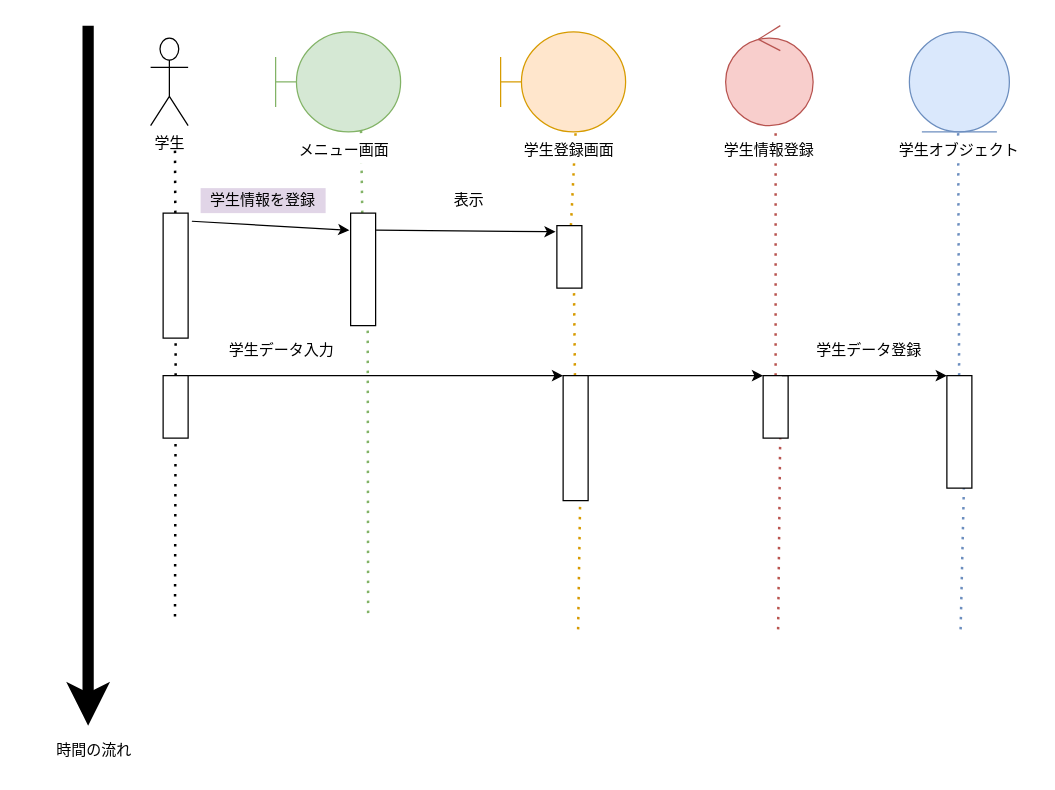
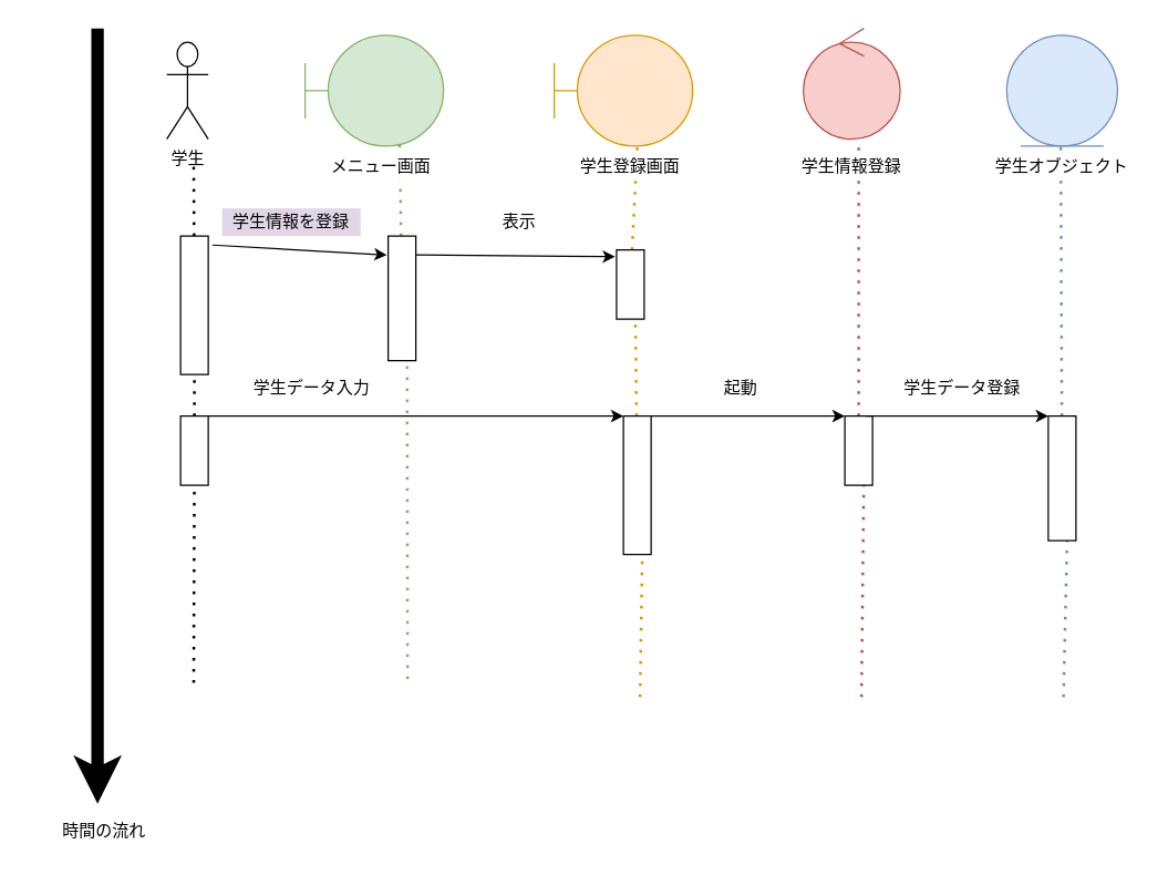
  <mxCell id="0" />
  <mxCell id="1" parent="0" />
  <mxCell id="2" value="学生" style="shape=umlActor;verticalLabelPosition=bottom;verticalAlign=top;html=1;" vertex="1" parent="1"><mxGeometry x="120" y="30" width="30" height="70" as="geometry" /></mxCell>
  <mxCell id="3" value="" style="endArrow=none;dashed=1;html=1;dashPattern=1 3;strokeWidth=2;rounded=0;" edge="1" parent="1" source="5"><mxGeometry width="50" height="50" relative="1" as="geometry"><mxPoint x="139.5" y="492.667" as="sourcePoint" /><mxPoint x="139.5" y="120" as="targetPoint" /></mxGeometry></mxCell>
  <mxCell id="4" value="" style="endArrow=none;dashed=1;html=1;dashPattern=1 3;strokeWidth=2;rounded=0;" edge="1" parent="1" source="15" target="5"><mxGeometry width="50" height="50" relative="1" as="geometry"><mxPoint x="139.5" y="492.667" as="sourcePoint" /><mxPoint x="139.5" y="120" as="targetPoint" /></mxGeometry></mxCell>
  <mxCell id="5" value="" style="rounded=0;whiteSpace=wrap;html=1;" parent="1" vertex="1"><mxGeometry x="130" y="170" width="20" height="100" as="geometry" /></mxCell>
  <mxCell id="6" value="" style="shape=umlBoundary;whiteSpace=wrap;html=1;fillColor=#d5e8d4;strokeColor=#82b366;" vertex="1" parent="1"><mxGeometry x="220" y="25" width="100" height="80" as="geometry" /></mxCell>
  <mxCell id="7" value="" style="shape=umlBoundary;whiteSpace=wrap;html=1;fillColor=#ffe6cc;strokeColor=#d79b00;" vertex="1" parent="1"><mxGeometry x="400" y="25" width="100" height="80" as="geometry" /></mxCell>
  <mxCell id="8" value="" style="ellipse;shape=umlControl;whiteSpace=wrap;html=1;fillColor=#f8cecc;strokeColor=#b85450;" vertex="1" parent="1"><mxGeometry x="580" y="20" width="70" height="80" as="geometry" /></mxCell>
  <mxCell id="9" value="" style="ellipse;shape=umlEntity;whiteSpace=wrap;html=1;fillColor=#dae8fc;strokeColor=#6c8ebf;" vertex="1" parent="1"><mxGeometry x="727" y="25" width="80" height="80" as="geometry" /></mxCell>
  <mxCell id="10" value="" style="endArrow=none;dashed=1;html=1;dashPattern=1 3;strokeWidth=2;rounded=0;entryX=0.683;entryY=0.967;entryDx=0;entryDy=0;entryPerimeter=0;fillColor=#d5e8d4;strokeColor=#82b366;" edge="1" parent="1" source="17" target="6"><mxGeometry width="50" height="50" relative="1" as="geometry"><mxPoint x="290" y="500" as="sourcePoint" /><mxPoint x="240.5" y="230" as="targetPoint" /></mxGeometry></mxCell>
  <mxCell id="11" value="" style="endArrow=none;dashed=1;html=1;dashPattern=1 3;strokeWidth=2;rounded=0;entryX=0.683;entryY=0.967;entryDx=0;entryDy=0;entryPerimeter=0;fillColor=#ffe6cc;strokeColor=#d79b00;" edge="1" parent="1" source="25"><mxGeometry width="50" height="50" relative="1" as="geometry"><mxPoint x="462" y="503" as="sourcePoint" /><mxPoint x="460" y="105" as="targetPoint" /></mxGeometry></mxCell>
  <mxCell id="12" value="" style="endArrow=none;dashed=1;html=1;dashPattern=1 3;strokeWidth=2;rounded=0;entryX=0.683;entryY=0.967;entryDx=0;entryDy=0;entryPerimeter=0;fillColor=#f8cecc;strokeColor=#b85450;" edge="1" parent="1" source="33"><mxGeometry width="50" height="50" relative="1" as="geometry"><mxPoint x="622" y="503" as="sourcePoint" /><mxPoint x="620" y="105" as="targetPoint" /></mxGeometry></mxCell>
  <mxCell id="13" value="" style="endArrow=none;dashed=1;html=1;dashPattern=1 3;strokeWidth=2;rounded=0;entryX=0.683;entryY=0.967;entryDx=0;entryDy=0;entryPerimeter=0;fillColor=#dae8fc;strokeColor=#6c8ebf;" edge="1" parent="1" source="35"><mxGeometry width="50" height="50" relative="1" as="geometry"><mxPoint x="768" y="503" as="sourcePoint" /><mxPoint x="766" y="105" as="targetPoint" /></mxGeometry></mxCell>
  <mxCell id="14" value="" style="endArrow=none;dashed=1;html=1;dashPattern=1 3;strokeWidth=2;rounded=0;" edge="1" parent="1" target="15"><mxGeometry width="50" height="50" relative="1" as="geometry"><mxPoint x="139.5" y="492.667" as="sourcePoint" /><mxPoint x="140" y="350" as="targetPoint" /></mxGeometry></mxCell>
  <mxCell id="15" value="" style="rounded=0;whiteSpace=wrap;html=1;" vertex="1" parent="1"><mxGeometry x="130" y="300" width="20" height="50" as="geometry" /></mxCell>
  <mxCell id="16" value="" style="endArrow=none;dashed=1;html=1;dashPattern=1 3;strokeWidth=2;rounded=0;entryX=0.683;entryY=0.967;entryDx=0;entryDy=0;entryPerimeter=0;fillColor=#d5e8d4;strokeColor=#82b366;" edge="1" parent="1" target="17"><mxGeometry width="50" height="50" relative="1" as="geometry"><mxPoint x="294" y="490" as="sourcePoint" /><mxPoint x="288" y="102" as="targetPoint" /></mxGeometry></mxCell>
  <mxCell id="17" value="" style="rounded=0;whiteSpace=wrap;html=1;" vertex="1" parent="1"><mxGeometry x="280" y="170" width="20" height="90" as="geometry" /></mxCell>
  <mxCell id="18" value="" style="endArrow=classic;html=1;rounded=0;exitX=1.15;exitY=0.065;exitDx=0;exitDy=0;exitPerimeter=0;entryX=-0.05;entryY=0.152;entryDx=0;entryDy=0;entryPerimeter=0;" edge="1" parent="1" source="5" target="17"><mxGeometry width="50" height="50" relative="1" as="geometry"><mxPoint x="360" y="230" as="sourcePoint" /><mxPoint x="410" y="180" as="targetPoint" /></mxGeometry></mxCell>
  <mxCell id="19" value="メニュー画面" style="rounded=0;whiteSpace=wrap;html=1;strokeColor=none;" vertex="1" parent="1"><mxGeometry x="220" y="110" width="110" height="20" as="geometry" /></mxCell>
  <mxCell id="20" value="学生登録画面" style="rounded=0;whiteSpace=wrap;html=1;strokeColor=none;" vertex="1" parent="1"><mxGeometry x="400" y="110" width="110" height="20" as="geometry" /></mxCell>
  <mxCell id="21" value="学生情報登録" style="rounded=0;whiteSpace=wrap;html=1;strokeColor=none;" vertex="1" parent="1"><mxGeometry x="560" y="110" width="110" height="20" as="geometry" /></mxCell>
  <mxCell id="22" value="学生オブジェクト" style="rounded=0;whiteSpace=wrap;html=1;strokeColor=none;" vertex="1" parent="1"><mxGeometry x="712" y="110" width="110" height="20" as="geometry" /></mxCell>
  <mxCell id="23" value="学生情報を登録" style="rounded=0;whiteSpace=wrap;html=1;strokeColor=none;fillColor=#e1d5e7;" vertex="1" parent="1"><mxGeometry x="160" y="150" width="100" height="20" as="geometry" /></mxCell>
  <mxCell id="24" value="" style="endArrow=none;dashed=1;html=1;dashPattern=1 3;strokeWidth=2;rounded=0;entryX=0.683;entryY=0.967;entryDx=0;entryDy=0;entryPerimeter=0;fillColor=#ffe6cc;strokeColor=#d79b00;" edge="1" parent="1" source="29" target="25"><mxGeometry width="50" height="50" relative="1" as="geometry"><mxPoint x="462" y="503" as="sourcePoint" /><mxPoint x="460" y="105" as="targetPoint" /></mxGeometry></mxCell>
  <mxCell id="25" value="" style="rounded=0;whiteSpace=wrap;html=1;" vertex="1" parent="1"><mxGeometry x="445" y="180" width="20" height="50" as="geometry" /></mxCell>
  <mxCell id="26" value="" style="endArrow=classic;html=1;rounded=0;exitX=1.017;exitY=0.152;exitDx=0;exitDy=0;exitPerimeter=0;entryX=-0.05;entryY=0.098;entryDx=0;entryDy=0;entryPerimeter=0;" edge="1" parent="1" source="17" target="25"><mxGeometry width="50" height="50" relative="1" as="geometry"><mxPoint x="460" y="230" as="sourcePoint" /><mxPoint x="510" y="180" as="targetPoint" /></mxGeometry></mxCell>
  <mxCell id="27" value="表示" style="rounded=0;whiteSpace=wrap;html=1;strokeColor=none;" vertex="1" parent="1"><mxGeometry x="320" y="150" width="110" height="20" as="geometry" /></mxCell>
  <mxCell id="28" value="" style="endArrow=none;dashed=1;html=1;dashPattern=1 3;strokeWidth=2;rounded=0;entryX=0.683;entryY=0.967;entryDx=0;entryDy=0;entryPerimeter=0;fillColor=#ffe6cc;strokeColor=#d79b00;" edge="1" parent="1" target="29"><mxGeometry width="50" height="50" relative="1" as="geometry"><mxPoint x="462" y="503" as="sourcePoint" /><mxPoint x="459" y="228" as="targetPoint" /></mxGeometry></mxCell>
  <mxCell id="29" value="" style="rounded=0;whiteSpace=wrap;html=1;" vertex="1" parent="1"><mxGeometry x="450" y="300" width="20" height="100" as="geometry" /></mxCell>
  <mxCell id="30" value="" style="endArrow=classic;html=1;rounded=0;exitX=1;exitY=0;exitDx=0;exitDy=0;entryX=0;entryY=0;entryDx=0;entryDy=0;" edge="1" parent="1" source="15" target="29"><mxGeometry width="50" height="50" relative="1" as="geometry"><mxPoint x="460" y="330" as="sourcePoint" /><mxPoint x="510" y="280" as="targetPoint" /></mxGeometry></mxCell>
  <mxCell id="31" value="学生データ入力" style="rounded=0;whiteSpace=wrap;html=1;strokeColor=none;" vertex="1" parent="1"><mxGeometry x="170" y="270" width="110" height="20" as="geometry" /></mxCell>
  <mxCell id="32" value="" style="endArrow=none;dashed=1;html=1;dashPattern=1 3;strokeWidth=2;rounded=0;entryX=0.683;entryY=0.967;entryDx=0;entryDy=0;entryPerimeter=0;fillColor=#f8cecc;strokeColor=#b85450;" edge="1" parent="1" target="33"><mxGeometry width="50" height="50" relative="1" as="geometry"><mxPoint x="622" y="503" as="sourcePoint" /><mxPoint x="620" y="105" as="targetPoint" /></mxGeometry></mxCell>
  <mxCell id="33" value="" style="rounded=0;whiteSpace=wrap;html=1;" vertex="1" parent="1"><mxGeometry x="610" y="300" width="20" height="50" as="geometry" /></mxCell>
  <mxCell id="34" value="" style="endArrow=none;dashed=1;html=1;dashPattern=1 3;strokeWidth=2;rounded=0;entryX=0.683;entryY=0.967;entryDx=0;entryDy=0;entryPerimeter=0;fillColor=#dae8fc;strokeColor=#6c8ebf;" edge="1" parent="1" target="35"><mxGeometry width="50" height="50" relative="1" as="geometry"><mxPoint x="768" y="503" as="sourcePoint" /><mxPoint x="766" y="105" as="targetPoint" /></mxGeometry></mxCell>
  <mxCell id="35" value="" style="rounded=0;whiteSpace=wrap;html=1;" vertex="1" parent="1"><mxGeometry x="757" y="300" width="20" height="90" as="geometry" /></mxCell>
  <mxCell id="36" value="" style="endArrow=classic;html=1;rounded=0;entryX=0;entryY=0;entryDx=0;entryDy=0;exitX=1;exitY=0;exitDx=0;exitDy=0;" edge="1" parent="1" source="29" target="33"><mxGeometry width="50" height="50" relative="1" as="geometry"><mxPoint x="460" y="330" as="sourcePoint" /><mxPoint x="510" y="280" as="targetPoint" /></mxGeometry></mxCell>
  <mxCell id="37" value="" style="endArrow=classic;html=1;rounded=0;entryX=0;entryY=0;entryDx=0;entryDy=0;exitX=0.75;exitY=0;exitDx=0;exitDy=0;" edge="1" parent="1" source="33" target="35"><mxGeometry width="50" height="50" relative="1" as="geometry"><mxPoint x="460" y="330" as="sourcePoint" /><mxPoint x="510" y="280" as="targetPoint" /></mxGeometry></mxCell>
  <mxCell id="38" value="" style="endArrow=classic;html=1;rounded=0;strokeWidth=9;" edge="1" parent="1"><mxGeometry width="50" height="50" relative="1" as="geometry"><mxPoint x="70" y="20" as="sourcePoint" /><mxPoint x="70" y="580" as="targetPoint" /></mxGeometry></mxCell>
  <mxCell id="39" value="時間の流れ" style="rounded=0;whiteSpace=wrap;html=1;strokeColor=none;gradientColor=none;" vertex="1" parent="1"><mxGeometry x="20" y="590" width="110" height="20" as="geometry" /></mxCell>
  <mxCell id="40" value="学生データ登録" style="rounded=0;whiteSpace=wrap;html=1;strokeColor=none;" vertex="1" parent="1"><mxGeometry x="640" y="270" width="110" height="20" as="geometry" /></mxCell>
+ <mxCell id="41" value="起動" style="rounded=0;whiteSpace=wrap;html=1;strokeColor=none;" vertex="1" parent="1"><mxGeometry x="480" y="270" width="110" height="20" as="geometry" /></mxCell>
